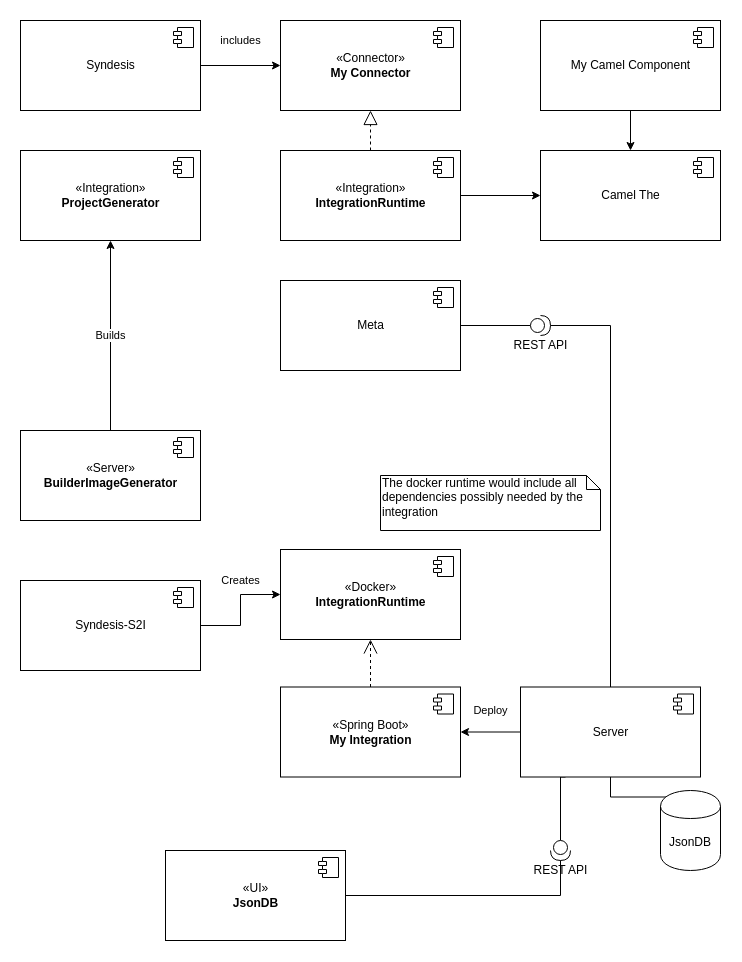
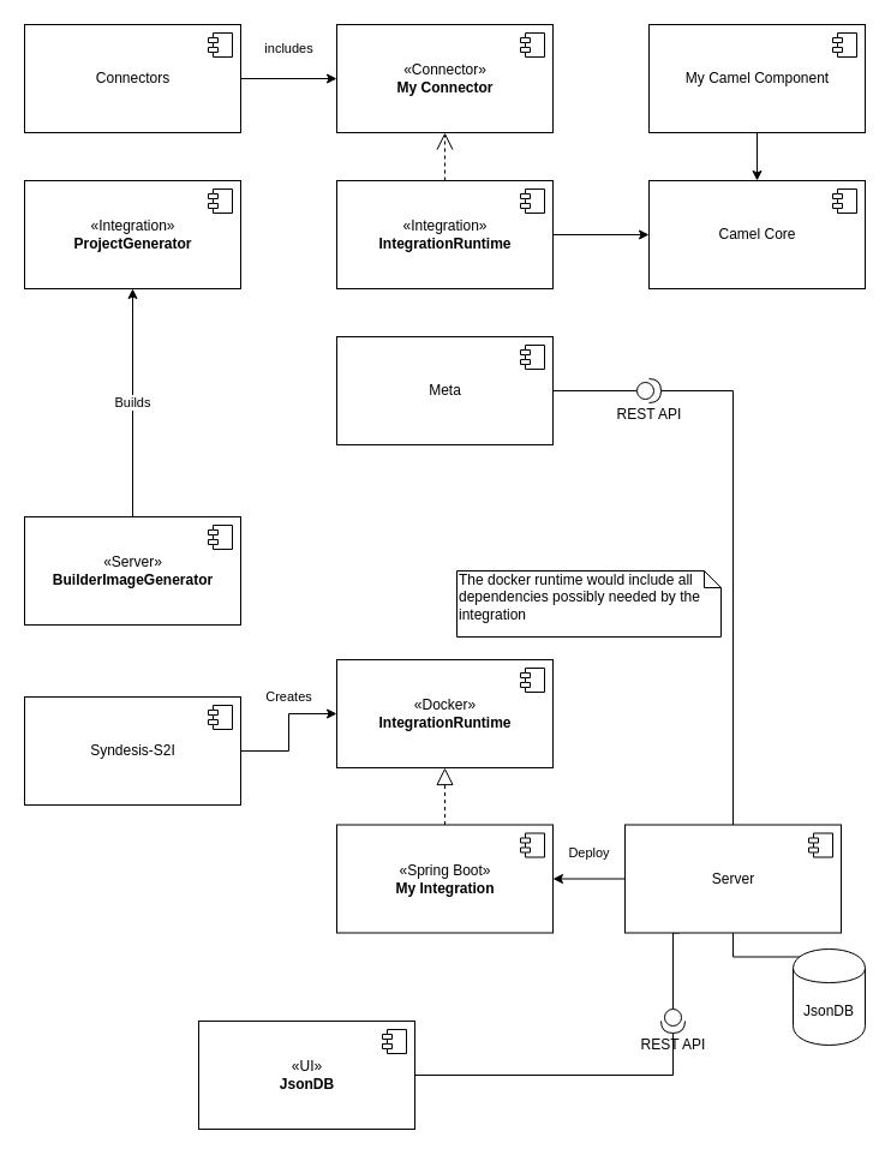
  <mxCell id="0" />
  <mxCell id="1" parent="0" />
  <mxCell id="2" value="includes" style="edgeStyle=orthogonalEdgeStyle;rounded=0;orthogonalLoop=1;jettySize=auto;html=1;entryX=0;entryY=0.5;entryDx=0;entryDy=0;" parent="1" source="3" target="11" edge="1"><mxGeometry y="25" relative="1" as="geometry"><mxPoint as="offset" /></mxGeometry></mxCell>
- <mxCell id="3" value="Syndesis" style="html=1;" parent="1" vertex="1"><mxGeometry x="20" y="20" width="180" height="90" as="geometry" /></mxCell>
+ <mxCell id="3" value="Connectors" style="html=1;" parent="1" vertex="1"><mxGeometry x="20" y="20" width="180" height="90" as="geometry" /></mxCell>
  <mxCell id="4" value="" style="shape=component;jettyWidth=8;jettyHeight=4;" parent="3" vertex="1"><mxGeometry x="1" width="20" height="20" relative="1" as="geometry"><mxPoint x="-27" y="7" as="offset" /></mxGeometry></mxCell>
  <mxCell id="5" style="edgeStyle=orthogonalEdgeStyle;rounded=0;orthogonalLoop=1;jettySize=auto;html=1;exitX=0.5;exitY=1;exitDx=0;exitDy=0;entryX=0.5;entryY=0;entryDx=0;entryDy=0;" parent="1" source="6" target="28" edge="1"><mxGeometry relative="1" as="geometry" /></mxCell>
  <mxCell id="6" value="My Camel Component" style="html=1;" parent="1" vertex="1"><mxGeometry x="540" y="20" width="180" height="90" as="geometry" /></mxCell>
  <mxCell id="7" value="" style="shape=component;jettyWidth=8;jettyHeight=4;" parent="6" vertex="1"><mxGeometry x="1" width="20" height="20" relative="1" as="geometry"><mxPoint x="-27" y="7" as="offset" /></mxGeometry></mxCell>
  <mxCell id="8" style="edgeStyle=orthogonalEdgeStyle;rounded=0;orthogonalLoop=1;jettySize=auto;html=1;exitX=1;exitY=0.5;exitDx=0;exitDy=0;entryX=0;entryY=0.5;entryDx=0;entryDy=0;" parent="1" source="9" target="28" edge="1"><mxGeometry relative="1" as="geometry" /></mxCell>
  <mxCell id="9" value="«Integration»&lt;br&gt;&lt;b&gt;IntegrationRuntime&lt;br&gt;&lt;/b&gt;" style="html=1;" parent="1" vertex="1"><mxGeometry x="280" y="150" width="180" height="90" as="geometry" /></mxCell>
  <mxCell id="10" value="" style="shape=component;jettyWidth=8;jettyHeight=4;" parent="9" vertex="1"><mxGeometry x="1" width="20" height="20" relative="1" as="geometry"><mxPoint x="-27" y="7" as="offset" /></mxGeometry></mxCell>
  <mxCell id="11" value="«Connector»&lt;br&gt;&lt;b&gt;My Connector&lt;br&gt;&lt;/b&gt;" style="html=1;" parent="1" vertex="1"><mxGeometry x="280" y="20" width="180" height="90" as="geometry" /></mxCell>
  <mxCell id="12" value="" style="shape=component;jettyWidth=8;jettyHeight=4;" parent="11" vertex="1"><mxGeometry x="1" width="20" height="20" relative="1" as="geometry"><mxPoint x="-27" y="7" as="offset" /></mxGeometry></mxCell>
- <mxCell id="13" value="" style="endArrow=block;dashed=1;endFill=0;endSize=12;html=1;exitX=0.5;exitY=0;exitDx=0;exitDy=0;" parent="1" source="9" target="11" edge="1"><mxGeometry width="160" relative="1" as="geometry"><mxPoint x="10" y="360" as="sourcePoint" /><mxPoint x="170" y="360" as="targetPoint" /></mxGeometry></mxCell>
+ <mxCell id="13" value="" style="endArrow=open;dashed=1;endFill=0;endSize=12;html=1;exitX=0.5;exitY=0;exitDx=0;exitDy=0;" parent="1" source="9" target="11" edge="1"><mxGeometry width="160" relative="1" as="geometry"><mxPoint x="10" y="360" as="sourcePoint" /><mxPoint x="170" y="360" as="targetPoint" /></mxGeometry></mxCell>
  <mxCell id="14" value="«Integration»&lt;br&gt;&lt;b&gt;ProjectGenerator&lt;br&gt;&lt;/b&gt;" style="html=1;" parent="1" vertex="1"><mxGeometry x="20" y="150" width="180" height="90" as="geometry" /></mxCell>
  <mxCell id="15" value="" style="shape=component;jettyWidth=8;jettyHeight=4;" parent="14" vertex="1"><mxGeometry x="1" width="20" height="20" relative="1" as="geometry"><mxPoint x="-27" y="7" as="offset" /></mxGeometry></mxCell>
  <mxCell id="16" value="Builds" style="edgeStyle=orthogonalEdgeStyle;rounded=0;orthogonalLoop=1;jettySize=auto;html=1;exitX=0.5;exitY=0;exitDx=0;exitDy=0;" parent="1" source="17" target="14" edge="1"><mxGeometry relative="1" as="geometry" /></mxCell>
  <mxCell id="17" value="«Server»&lt;br&gt;&lt;b&gt;BuilderImageGenerator&lt;br&gt;&lt;/b&gt;" style="html=1;" parent="1" vertex="1"><mxGeometry x="20" y="430" width="180" height="90" as="geometry" /></mxCell>
  <mxCell id="18" value="" style="shape=component;jettyWidth=8;jettyHeight=4;" parent="17" vertex="1"><mxGeometry x="1" width="20" height="20" relative="1" as="geometry"><mxPoint x="-27" y="7" as="offset" /></mxGeometry></mxCell>
  <mxCell id="19" value="Creates" style="edgeStyle=orthogonalEdgeStyle;rounded=0;orthogonalLoop=1;jettySize=auto;html=1;exitX=1;exitY=0.5;exitDx=0;exitDy=0;entryX=0;entryY=0.5;entryDx=0;entryDy=0;" parent="1" source="20" target="22" edge="1"><mxGeometry x="0.279" y="14" relative="1" as="geometry"><mxPoint x="280" y="685" as="targetPoint" /><mxPoint as="offset" /></mxGeometry></mxCell>
  <mxCell id="20" value="Syndesis-S2I" style="html=1;" parent="1" vertex="1"><mxGeometry x="20" y="580" width="180" height="90" as="geometry" /></mxCell>
  <mxCell id="21" value="" style="shape=component;jettyWidth=8;jettyHeight=4;" parent="20" vertex="1"><mxGeometry x="1" width="20" height="20" relative="1" as="geometry"><mxPoint x="-27" y="7" as="offset" /></mxGeometry></mxCell>
  <mxCell id="22" value="«Docker»&lt;br&gt;&lt;b&gt;IntegrationRuntime&lt;br&gt;&lt;/b&gt;" style="html=1;" parent="1" vertex="1"><mxGeometry x="280" y="549" width="180" height="90" as="geometry" /></mxCell>
  <mxCell id="23" value="" style="shape=component;jettyWidth=8;jettyHeight=4;" parent="22" vertex="1"><mxGeometry x="1" width="20" height="20" relative="1" as="geometry"><mxPoint x="-27" y="7" as="offset" /></mxGeometry></mxCell>
- <mxCell id="24" value="" style="endArrow=open;dashed=1;endFill=0;endSize=12;html=1;exitX=0.5;exitY=0;exitDx=0;exitDy=0;" parent="1" source="25" target="22" edge="1"><mxGeometry width="160" relative="1" as="geometry"><mxPoint x="359" y="829" as="sourcePoint" /><mxPoint x="359" y="759" as="targetPoint" /></mxGeometry></mxCell>
+ <mxCell id="24" value="" style="endArrow=block;dashed=1;endFill=0;endSize=12;html=1;exitX=0.5;exitY=0;exitDx=0;exitDy=0;" parent="1" source="25" target="22" edge="1"><mxGeometry width="160" relative="1" as="geometry"><mxPoint x="359" y="829" as="sourcePoint" /><mxPoint x="359" y="759" as="targetPoint" /></mxGeometry></mxCell>
  <mxCell id="25" value="«Spring Boot»&lt;br&gt;&lt;b&gt;My Integration&lt;br&gt;&lt;/b&gt;" style="html=1;" parent="1" vertex="1"><mxGeometry x="280" y="686.5" width="180" height="90" as="geometry" /></mxCell>
  <mxCell id="26" value="" style="shape=component;jettyWidth=8;jettyHeight=4;" parent="25" vertex="1"><mxGeometry x="1" width="20" height="20" relative="1" as="geometry"><mxPoint x="-27" y="7" as="offset" /></mxGeometry></mxCell>
  <mxCell id="27" value="The docker runtime would include all dependencies possibly needed by the integration" style="shape=note;whiteSpace=wrap;html=1;size=14;verticalAlign=top;align=left;spacingTop=-6;" parent="1" vertex="1"><mxGeometry x="380" y="475" width="220" height="55" as="geometry" /></mxCell>
- <mxCell id="28" value="Camel The" style="html=1;" parent="1" vertex="1"><mxGeometry x="540" y="150" width="180" height="90" as="geometry" /></mxCell>
+ <mxCell id="28" value="Camel Core" style="html=1;" parent="1" vertex="1"><mxGeometry x="540" y="150" width="180" height="90" as="geometry" /></mxCell>
  <mxCell id="29" value="" style="shape=component;jettyWidth=8;jettyHeight=4;" parent="28" vertex="1"><mxGeometry x="1" width="20" height="20" relative="1" as="geometry"><mxPoint x="-27" y="7" as="offset" /></mxGeometry></mxCell>
  <mxCell id="30" style="edgeStyle=orthogonalEdgeStyle;rounded=0;orthogonalLoop=1;jettySize=auto;html=1;exitX=1;exitY=0.5;exitDx=0;exitDy=0;entryX=0;entryY=0.5;entryDx=0;entryDy=0;entryPerimeter=0;endArrow=none;endFill=0;" parent="1" source="31" target="33" edge="1"><mxGeometry relative="1" as="geometry" /></mxCell>
  <mxCell id="31" value="Meta" style="html=1;" parent="1" vertex="1"><mxGeometry x="280" y="280" width="180" height="90" as="geometry" /></mxCell>
  <mxCell id="32" value="" style="shape=component;jettyWidth=8;jettyHeight=4;" parent="31" vertex="1"><mxGeometry x="1" width="20" height="20" relative="1" as="geometry"><mxPoint x="-27" y="7" as="offset" /></mxGeometry></mxCell>
  <mxCell id="33" value="REST API" style="shape=providedRequiredInterface;html=1;verticalLabelPosition=bottom;" parent="1" vertex="1"><mxGeometry x="530" y="315" width="20" height="20" as="geometry" /></mxCell>
  <mxCell id="34" style="edgeStyle=orthogonalEdgeStyle;rounded=0;orthogonalLoop=1;jettySize=auto;html=1;exitX=0.5;exitY=1;exitDx=0;exitDy=0;" parent="1" source="38" target="40" edge="1"><mxGeometry relative="1" as="geometry" /></mxCell>
  <mxCell id="35" style="edgeStyle=orthogonalEdgeStyle;rounded=0;orthogonalLoop=1;jettySize=auto;html=1;exitX=0.5;exitY=0;exitDx=0;exitDy=0;entryX=1;entryY=0.5;entryDx=0;entryDy=0;entryPerimeter=0;endArrow=none;endFill=0;" parent="1" source="38" target="33" edge="1"><mxGeometry relative="1" as="geometry"><Array as="points"><mxPoint x="610" y="325" /></Array></mxGeometry></mxCell>
  <mxCell id="36" style="edgeStyle=orthogonalEdgeStyle;rounded=0;orthogonalLoop=1;jettySize=auto;html=1;exitX=0.25;exitY=1;exitDx=0;exitDy=0;entryX=0;entryY=0.5;entryDx=0;entryDy=0;entryPerimeter=0;endArrow=none;endFill=0;" parent="1" source="38" target="41" edge="1"><mxGeometry relative="1" as="geometry"><Array as="points"><mxPoint x="560" y="777" /></Array></mxGeometry></mxCell>
  <mxCell id="37" value="Deploy" style="edgeStyle=orthogonalEdgeStyle;rounded=0;orthogonalLoop=1;jettySize=auto;html=1;exitX=0;exitY=0.5;exitDx=0;exitDy=0;entryX=1;entryY=0.5;entryDx=0;entryDy=0;" edge="1" parent="1" source="38" target="25"><mxGeometry y="-22" relative="1" as="geometry"><mxPoint as="offset" /></mxGeometry></mxCell>
  <mxCell id="38" value="Server" style="html=1;" parent="1" vertex="1"><mxGeometry x="520" y="686.5" width="180" height="90" as="geometry" /></mxCell>
  <mxCell id="39" value="" style="shape=component;jettyWidth=8;jettyHeight=4;" parent="38" vertex="1"><mxGeometry x="1" width="20" height="20" relative="1" as="geometry"><mxPoint x="-27" y="7" as="offset" /></mxGeometry></mxCell>
  <mxCell id="40" value="JsonDB" style="shape=cylinder;whiteSpace=wrap;html=1;boundedLbl=1;backgroundOutline=1;" parent="1" vertex="1"><mxGeometry x="660" y="790" width="60" height="80" as="geometry" /></mxCell>
  <mxCell id="41" value="REST API" style="shape=providedRequiredInterface;html=1;verticalLabelPosition=bottom;direction=south;" parent="1" vertex="1"><mxGeometry x="550" y="840" width="20" height="20" as="geometry" /></mxCell>
  <mxCell id="42" style="edgeStyle=orthogonalEdgeStyle;rounded=0;orthogonalLoop=1;jettySize=auto;html=1;exitX=1;exitY=0.5;exitDx=0;exitDy=0;entryX=1;entryY=0.5;entryDx=0;entryDy=0;entryPerimeter=0;endArrow=none;endFill=0;" parent="1" source="43" target="41" edge="1"><mxGeometry relative="1" as="geometry" /></mxCell>
  <mxCell id="43" value="«UI»&lt;br&gt;&lt;b&gt;JsonDB&lt;/b&gt;" style="html=1;" parent="1" vertex="1"><mxGeometry x="165" y="850" width="180" height="90" as="geometry" /></mxCell>
  <mxCell id="44" value="" style="shape=component;jettyWidth=8;jettyHeight=4;" parent="43" vertex="1"><mxGeometry x="1" width="20" height="20" relative="1" as="geometry"><mxPoint x="-27" y="7" as="offset" /></mxGeometry></mxCell>
